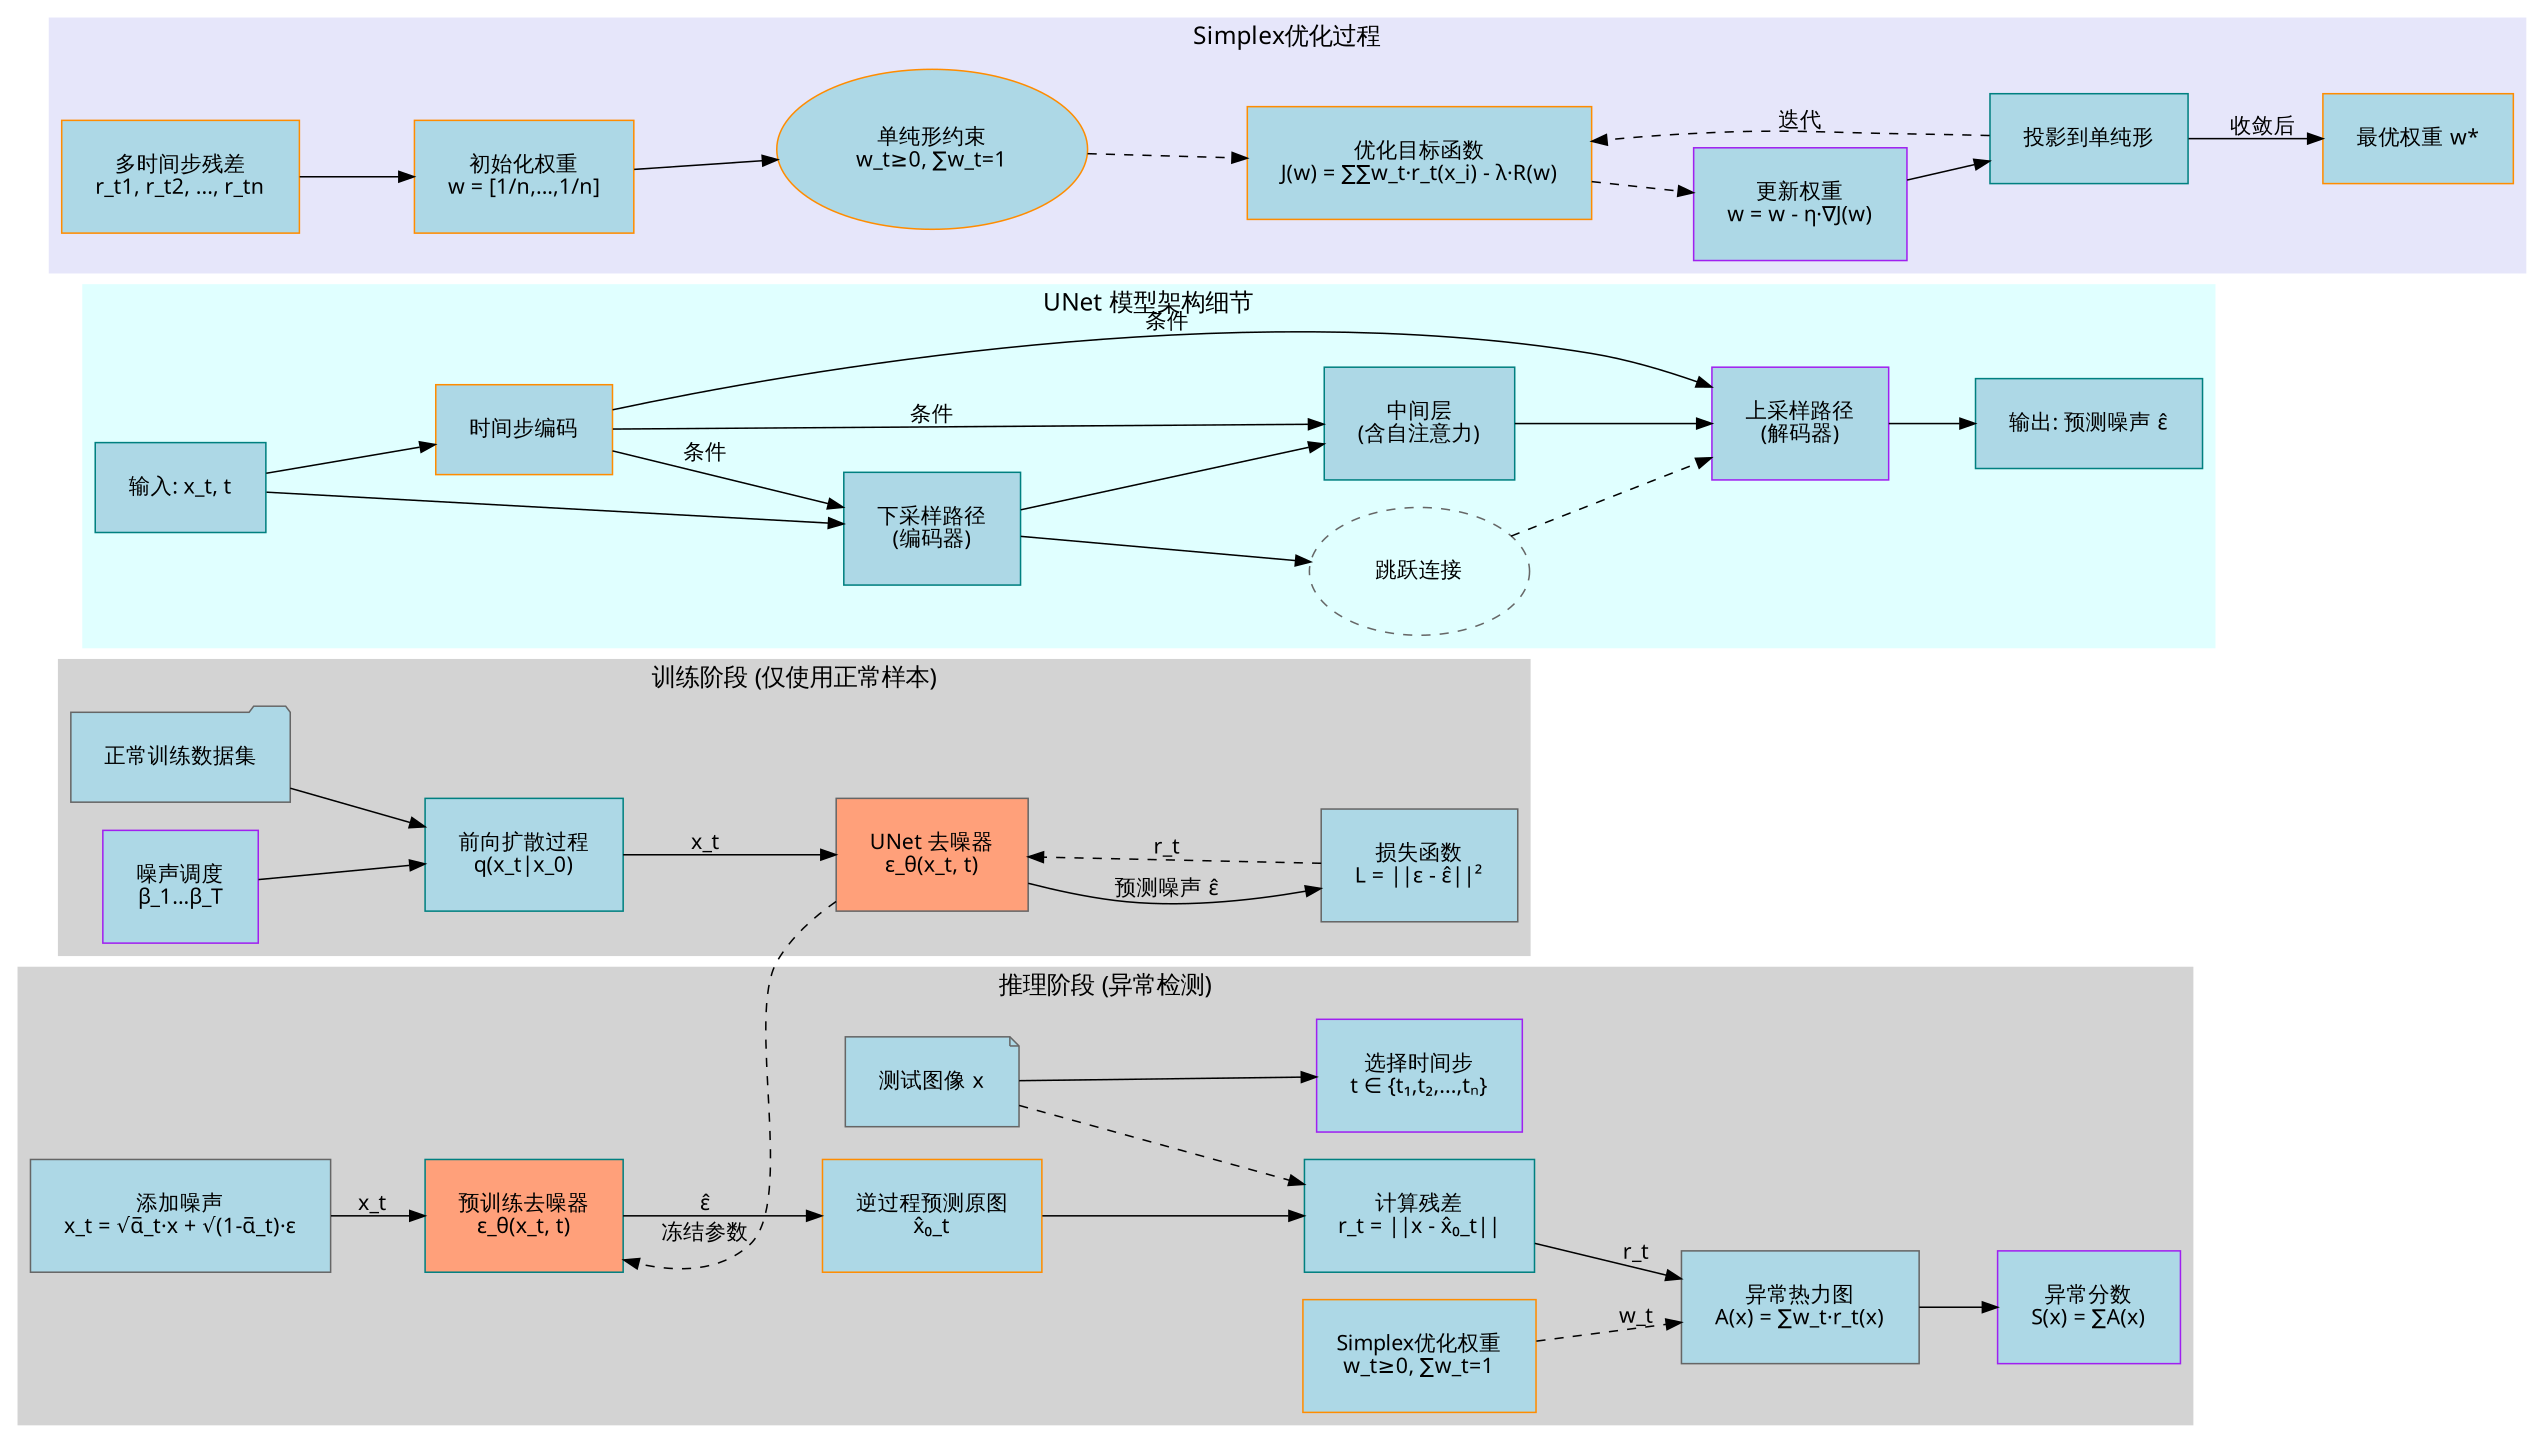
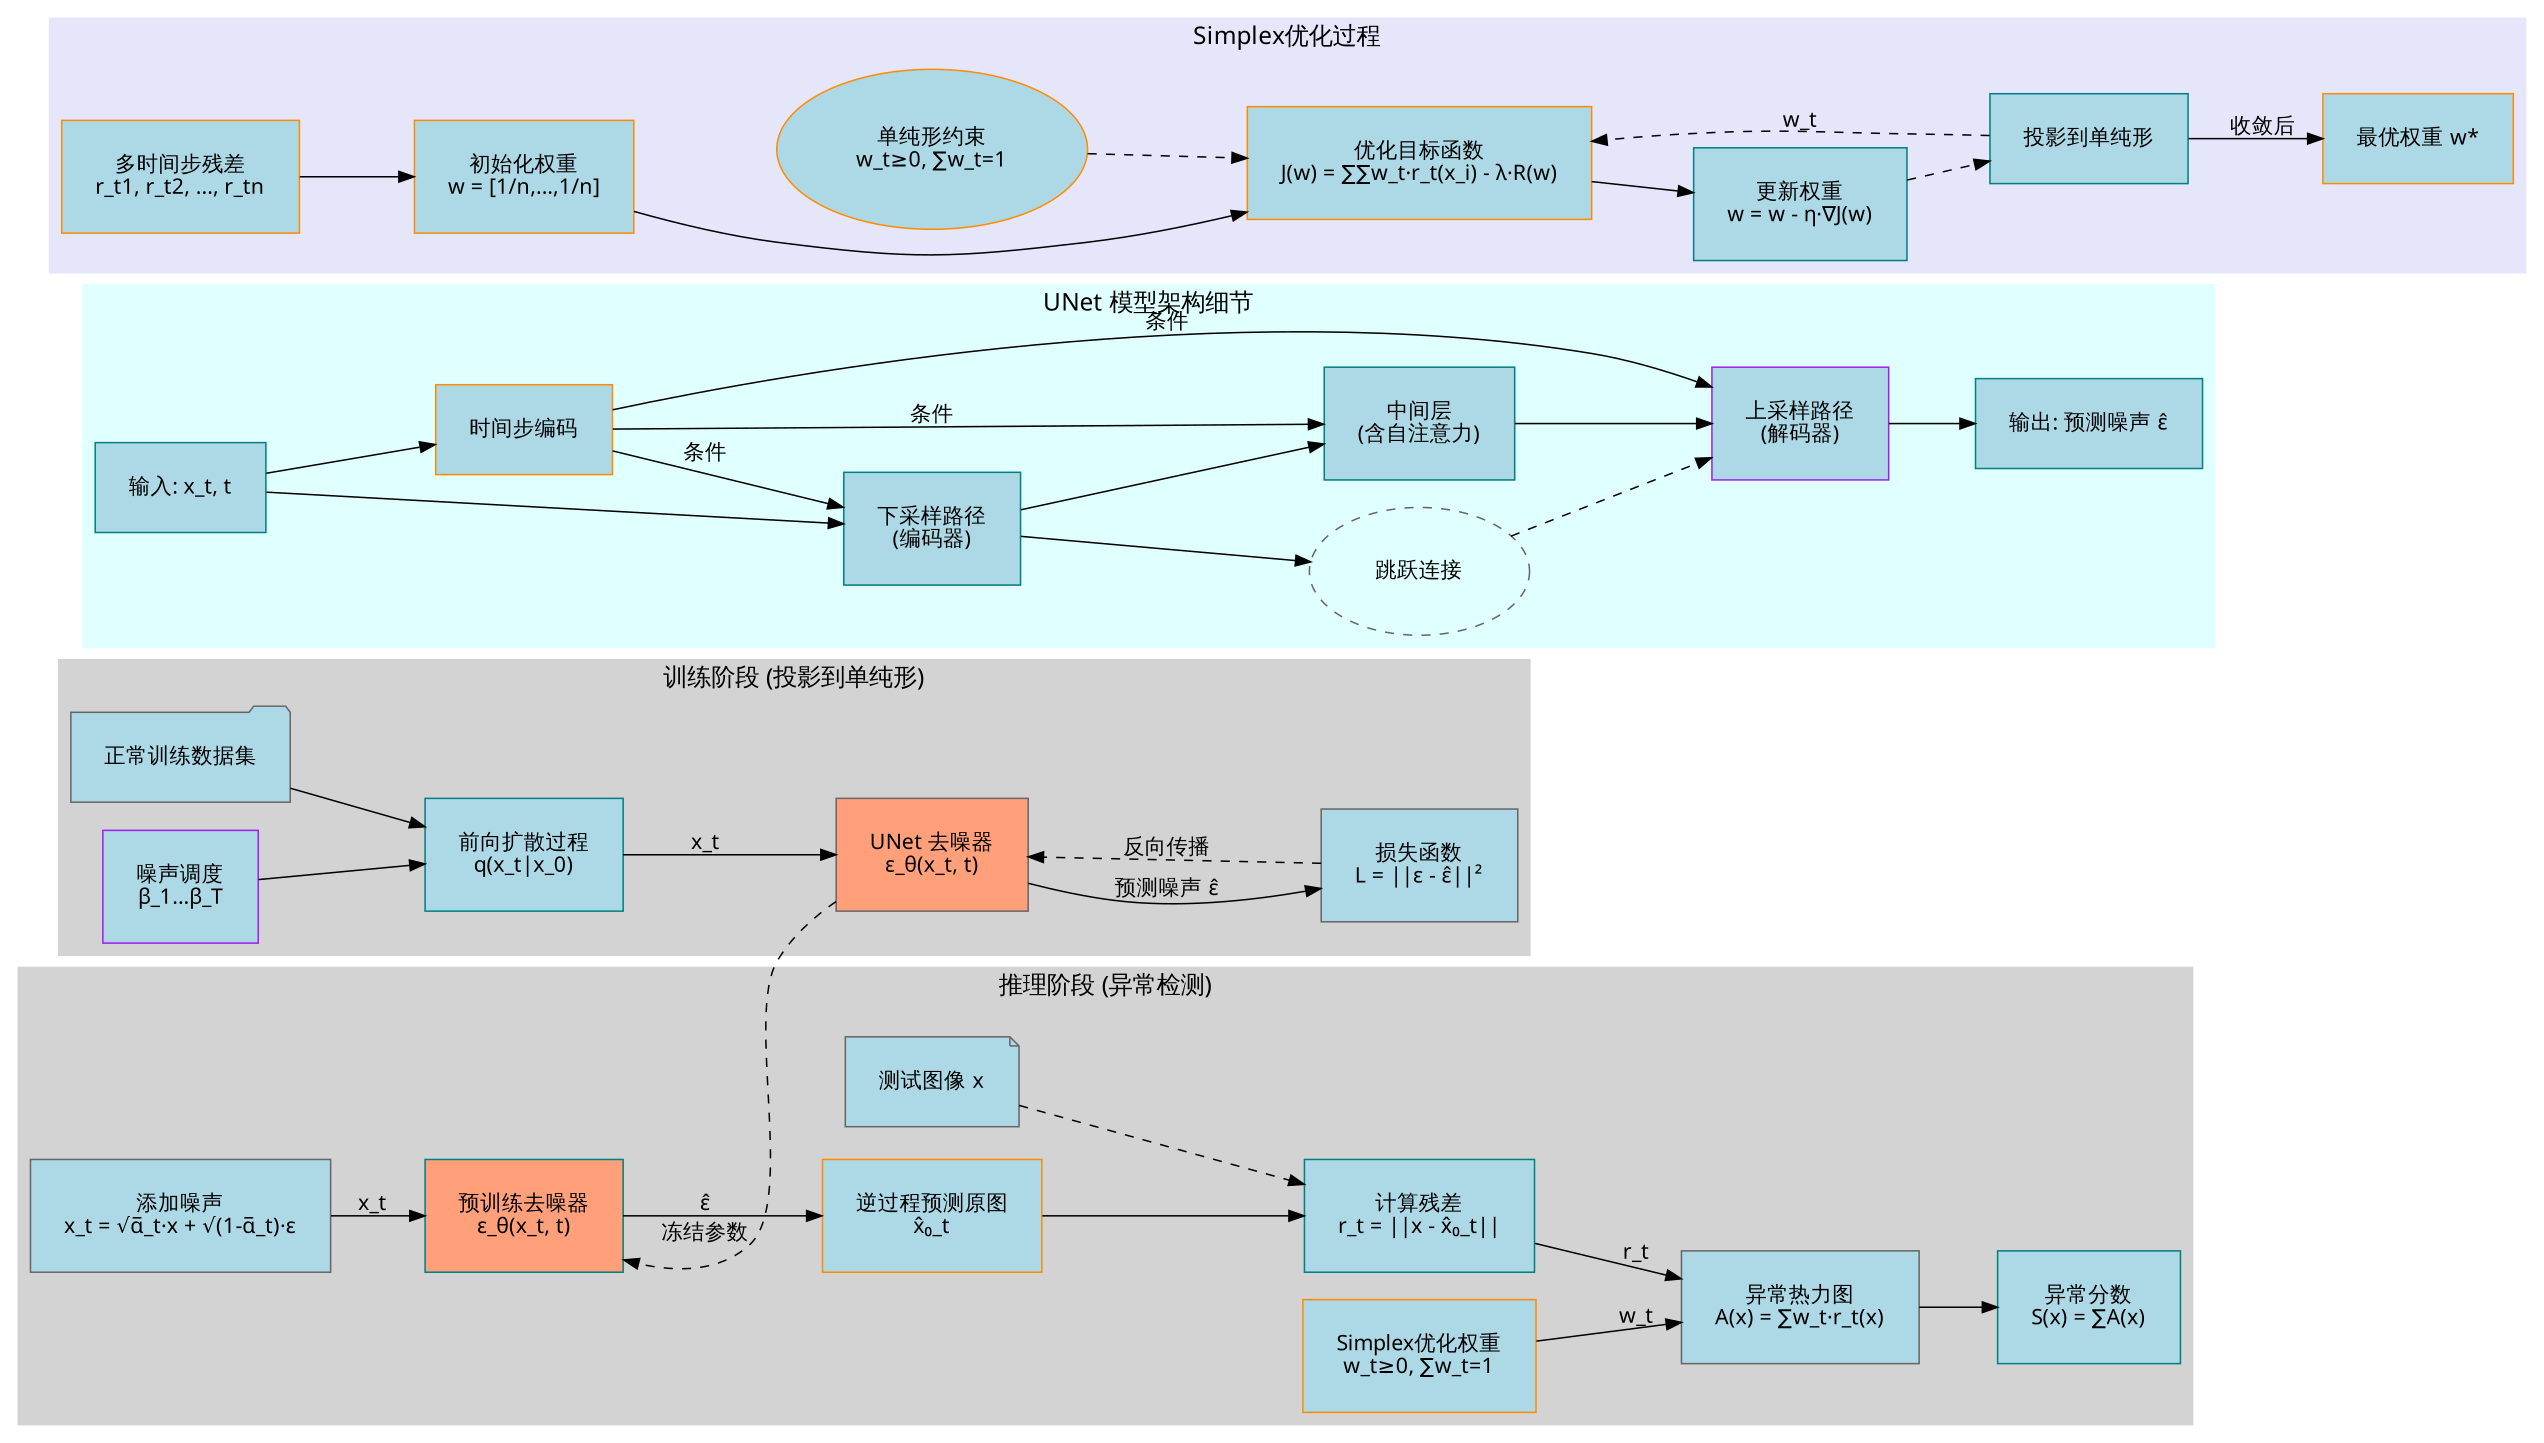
  digraph {
    fontname="Microsoft YaHei"
    rankdir=LR
    splines=true
    node [color=teal fillcolor=lightblue fontname="Microsoft YaHei" margin=0.3 shape=box style=filled]
    edge [fontname="Microsoft YaHei"]
    n1 [color=gray40 label="正常训练数据集" shape=folder]
    n2 [label="前向扩散过程\nq(x_t|x_0)"]
    n3 [color=gray40 fillcolor=lightsalmon label="UNet 去噪器\nε_θ(x_t, t)"]
    n4 [color=purple label="噪声调度\nβ_1...β_T"]
    n5 [color=gray40 label="损失函数\nL = ||ε - ε̂||²"]
    n6 [color=gray40 label="测试图像 x" shape=note]
-   n7 [color=purple label="选择时间步\nt ∈ {t₁,t₂,...,tₙ}"]
    n8 [label="计算残差\nr_t = ||x - x̂₀_t||"]
    n9 [color=gray40 label="添加噪声\nx_t = √α̅_t·x + √(1-α̅_t)·ε"]
    n10 [fillcolor=lightsalmon label="预训练去噪器\nε_θ(x_t, t)"]
    n11 [color=darkorange label="逆过程预测原图\nx̂₀_t"]
    n12 [color=gray40 label="异常热力图\nA(x) = ∑w_t·r_t(x)"]
    n13 [color=darkorange label="Simplex优化权重\nw_t≥0, ∑w_t=1"]
-   n14 [color=purple label="异常分数\nS(x) = ∑A(x)"]
+   n14 [label="异常分数\nS(x) = ∑A(x)"]
    n15 [label="输入: x_t, t"]
    n16 [color=darkorange label="时间步编码"]
    n17 [label="下采样路径\n(编码器)"]
    n18 [label="中间层\n(含自注意力)"]
    n19 [color=purple label="上采样路径\n(解码器)"]
    n20 [color=gray40 label="跳跃连接" shape=oval style=dashed]
    n21 [label="输出: 预测噪声 ε̂"]
    n22 [color=darkorange label="多时间步残差\nr_t1, r_t2, ..., r_tn"]
    n23 [color=darkorange label="初始化权重\nw = [1/n,...,1/n]"]
    n24 [color=darkorange label="优化目标函数\nJ(w) = ∑∑w_t·r_t(x_i) - λ·R(w)"]
-   n25 [color=purple label="更新权重\nw = w - η·∇J(w)"]
+   n25 [label="更新权重\nw = w - η·∇J(w)"]
    n26 [color=darkorange label="单纯形约束\nw_t≥0, ∑w_t=1" shape=oval]
    n27 [label="投影到单纯形"]
    n28 [color=darkorange label="最优权重 w*"]
    subgraph cluster_1 {
      color=lightgrey
      fontsize=16
-     label="训练阶段 (仅使用正常样本)"
+     label="训练阶段 (投影到单纯形)"
      style=filled
      n1
      n2
      n3
      n4
      n5
    }
    subgraph cluster_2 {
      color=lightgrey
      fontsize=16
      label="推理阶段 (异常检测)"
      style=filled
      n6
-     n7
      n8
      n9
      n10
      n11
      n12
      n13
      n14
    }
    subgraph cluster_3 {
      color=lightcyan
      fontsize=16
      label="UNet 模型架构细节"
      style=filled
      n15
      n16
      n17
      n18
      n19
      n20
      n21
    }
    subgraph cluster_4 {
      color=lavender
      fontsize=16
      label="Simplex优化过程"
      style=filled
      n22
      n23
      n24
      n25
      n26
      n27
      n28
    }
    n1 -> n2
    n2 -> n3 [label=x_t]
    n3 -> n5 [label="预测噪声 ε̂"]
    n3 -> n10 [constraint=false label="冻结参数" style=dashed]
    n4 -> n2
-   n5 -> n3 [label=r_t style=dashed]
-   n6 -> n7
+   n5 -> n3 [label="反向传播" style=dashed]
    n6 -> n8 [style=dashed]
    n8 -> n12 [label=r_t]
    n9 -> n10 [label=x_t]
    n10 -> n11 [label="ε̂"]
    n11 -> n8
    n12 -> n14
-   n13 -> n12 [label=w_t style=dashed]
+   n13 -> n12 [label=w_t]
    n15 -> n16
    n15 -> n17
    n16 -> n17 [label="条件"]
    n16 -> n18 [label="条件"]
    n16 -> n19 [label="条件"]
    n17 -> n18
    n17 -> n20 [style=solid]
    n18 -> n19
    n19 -> n21
    n20 -> n19 [style=dashed]
    n22 -> n23
-   n23 -> n26
-   n24 -> n25 [style=dashed]
-   n25 -> n27
+   n23 -> n24
+   n24 -> n25
+   n25 -> n27 [style=dashed]
    n26 -> n24 [style=dashed]
-   n27 -> n24 [label="迭代" style=dashed]
+   n27 -> n24 [label=w_t style=dashed]
    n27 -> n28 [label="收敛后"]
  }
